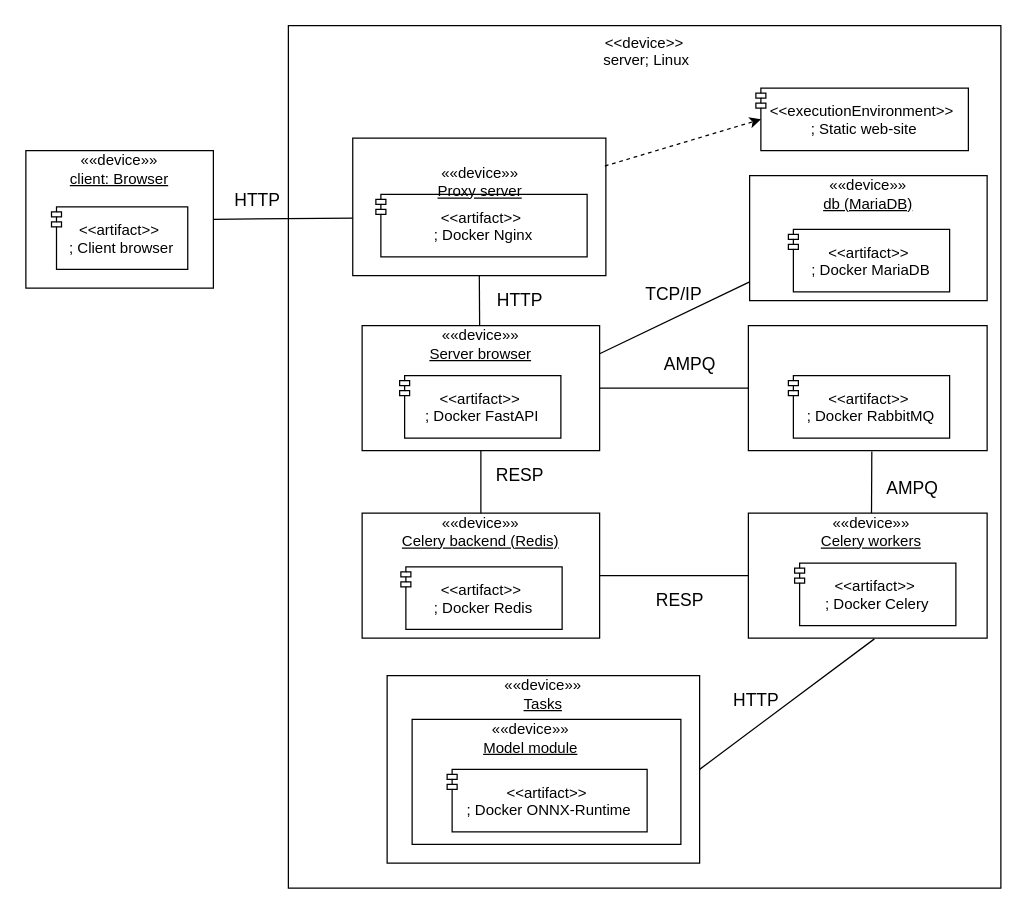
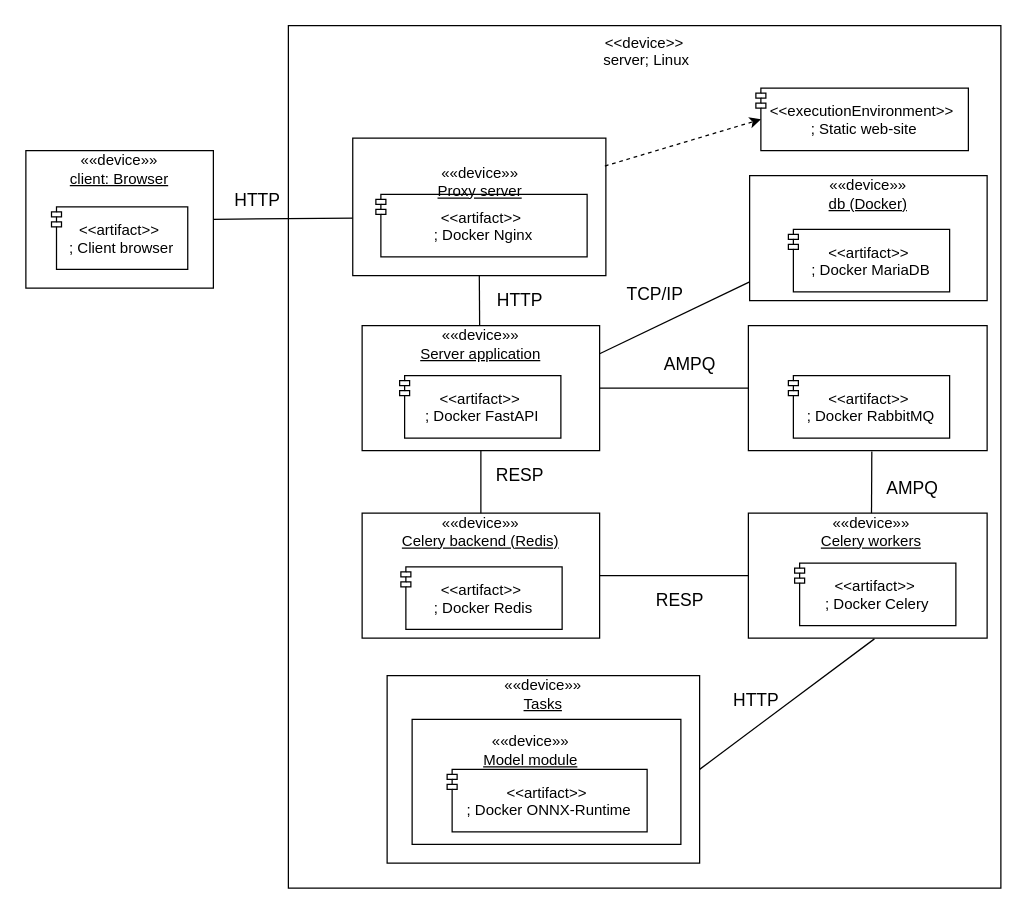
  <mxCell id="0" />
  <mxCell id="1" parent="0" />
  <mxCell id="2" value="" style="rounded=0;whiteSpace=wrap;html=1;" parent="1" vertex="1"><mxGeometry x="20" y="120" width="150" height="110" as="geometry" /></mxCell>
  <mxCell id="3" value="" style="rounded=0;whiteSpace=wrap;html=1;" parent="1" vertex="1"><mxGeometry x="230" y="20" width="570" height="690" as="geometry" /></mxCell>
  <mxCell id="4" value="" style="rounded=0;whiteSpace=wrap;html=1;" parent="1" vertex="1"><mxGeometry x="309" y="540" width="250" height="150" as="geometry" /></mxCell>
  <mxCell id="5" value="&lt;span&gt;««&lt;/span&gt;&lt;span&gt;device»&lt;/span&gt;&lt;span&gt;»&lt;/span&gt;&lt;br&gt;&lt;u&gt;client: Browser&lt;/u&gt;" style="text;html=1;strokeColor=none;fillColor=none;align=center;verticalAlign=middle;whiteSpace=wrap;rounded=0;" parent="1" vertex="1"><mxGeometry x="20" y="120" width="150" height="30" as="geometry" /></mxCell>
  <mxCell id="6" value="&lt;p style=&quot;line-height: 100%&quot;&gt;&lt;br&gt;&lt;/p&gt;" style="html=1;dropTarget=0;align=center;" parent="1" vertex="1"><mxGeometry x="289" y="260" width="190" height="100" as="geometry" /></mxCell>
  <mxCell id="7" value="&lt;&lt;artifact&gt;&gt;&#10; ; Docker FastAPI" style="shape=module;jettyWidth=8;jettyHeight=4;fontStyle=0" parent="6" vertex="1"><mxGeometry x="1" width="129" height="50" relative="1" as="geometry"><mxPoint x="-160" y="40" as="offset" /></mxGeometry></mxCell>
- <mxCell id="8" value="&lt;span&gt;««&lt;/span&gt;&lt;span&gt;device»&lt;/span&gt;&lt;span&gt;»&lt;/span&gt;&lt;br&gt;&lt;u&gt;Server browser&lt;/u&gt;" style="text;html=1;strokeColor=none;fillColor=none;align=center;verticalAlign=middle;whiteSpace=wrap;rounded=0;" parent="1" vertex="1"><mxGeometry x="289" y="260" width="190" height="30" as="geometry" /></mxCell>
+ <mxCell id="8" value="&lt;span&gt;««&lt;/span&gt;&lt;span&gt;device»&lt;/span&gt;&lt;span&gt;»&lt;/span&gt;&lt;br&gt;&lt;u&gt;Server application&lt;/u&gt;" style="text;html=1;strokeColor=none;fillColor=none;align=center;verticalAlign=middle;whiteSpace=wrap;rounded=0;" parent="1" vertex="1"><mxGeometry x="289" y="260" width="190" height="30" as="geometry" /></mxCell>
  <mxCell id="9" value="&lt;p style=&quot;line-height: 100%&quot;&gt;&lt;br&gt;&lt;/p&gt;" style="html=1;dropTarget=0;align=center;" parent="1" vertex="1"><mxGeometry x="598" y="410" width="191" height="100" as="geometry" /></mxCell>
  <mxCell id="10" value="&lt;&lt;artifact&gt;&gt;&#10; ; Docker Celery" style="shape=module;jettyWidth=8;jettyHeight=4;fontStyle=0" parent="9" vertex="1"><mxGeometry x="1" width="129" height="50" relative="1" as="geometry"><mxPoint x="-154" y="40" as="offset" /></mxGeometry></mxCell>
  <mxCell id="11" value="&lt;span&gt;««&lt;/span&gt;&lt;span&gt;device»&lt;/span&gt;&lt;span&gt;»&lt;/span&gt;&lt;br&gt;&lt;u&gt;Celery workers&lt;/u&gt;" style="text;html=1;strokeColor=none;fillColor=none;align=center;verticalAlign=middle;whiteSpace=wrap;rounded=0;" parent="1" vertex="1"><mxGeometry x="604" y="410" width="185" height="30" as="geometry" /></mxCell>
  <mxCell id="12" value="&lt;p style=&quot;line-height: 100%&quot;&gt;&lt;br&gt;&lt;/p&gt;" style="html=1;dropTarget=0;align=center;" parent="1" vertex="1"><mxGeometry x="289" y="410" width="190" height="100" as="geometry" /></mxCell>
  <mxCell id="13" value="&lt;&lt;artifact&gt;&gt;&#10; ; Docker Redis" style="shape=module;jettyWidth=8;jettyHeight=4;fontStyle=0" parent="12" vertex="1"><mxGeometry x="1" width="129" height="50" relative="1" as="geometry"><mxPoint x="-159" y="43" as="offset" /></mxGeometry></mxCell>
  <mxCell id="14" value="&lt;span&gt;««&lt;/span&gt;&lt;span&gt;device»&lt;/span&gt;&lt;span&gt;»&lt;/span&gt;&lt;br&gt;&lt;u&gt;Celery backend (Redis)&lt;/u&gt;" style="text;html=1;strokeColor=none;fillColor=none;align=center;verticalAlign=middle;whiteSpace=wrap;rounded=0;" parent="1" vertex="1"><mxGeometry x="289" y="410" width="190" height="30" as="geometry" /></mxCell>
  <mxCell id="15" value="&lt;p style=&quot;line-height: 100%&quot;&gt;&lt;br&gt;&lt;/p&gt;" style="html=1;dropTarget=0;align=center;" parent="1" vertex="1"><mxGeometry x="598" y="260" width="191" height="100" as="geometry" /></mxCell>
  <mxCell id="16" value="&lt;&lt;artifact&gt;&gt;&#10; ; Docker RabbitMQ" style="shape=module;jettyWidth=8;jettyHeight=4;fontStyle=0" parent="15" vertex="1"><mxGeometry x="1" width="129" height="50" relative="1" as="geometry"><mxPoint x="-159" y="40" as="offset" /></mxGeometry></mxCell>
  <mxCell id="17" value="" style="endArrow=none;html=1;exitX=1;exitY=0.5;exitDx=0;exitDy=0;entryX=0;entryY=0.5;entryDx=0;entryDy=0;endFill=0;" parent="1" source="6" target="15" edge="1"><mxGeometry width="50" height="50" relative="1" as="geometry"><mxPoint x="499" y="190" as="sourcePoint" /><mxPoint x="549" y="140" as="targetPoint" /></mxGeometry></mxCell>
  <mxCell id="18" value="AMPQ" style="edgeLabel;html=1;align=center;verticalAlign=middle;resizable=0;points=[];fontSize=14;" parent="17" vertex="1" connectable="0"><mxGeometry x="0.567" y="-1" relative="1" as="geometry"><mxPoint x="-22" y="-21" as="offset" /></mxGeometry></mxCell>
  <mxCell id="19" value="" style="endArrow=none;html=1;startArrow=none;startFill=0;entryX=0.004;entryY=0.581;entryDx=0;entryDy=0;entryPerimeter=0;endFill=0;exitX=1;exitY=0.5;exitDx=0;exitDy=0;" parent="1" source="2" target="38" edge="1"><mxGeometry width="50" height="50" relative="1" as="geometry"><mxPoint x="160" y="154" as="sourcePoint" /><mxPoint x="220" y="155" as="targetPoint" /></mxGeometry></mxCell>
  <mxCell id="20" value="" style="endArrow=none;html=1;exitX=0.5;exitY=1;exitDx=0;exitDy=0;entryX=0.5;entryY=0;entryDx=0;entryDy=0;endFill=0;" parent="1" source="6" target="14" edge="1"><mxGeometry width="50" height="50" relative="1" as="geometry"><mxPoint x="259" y="470" as="sourcePoint" /><mxPoint x="309" y="420" as="targetPoint" /></mxGeometry></mxCell>
  <mxCell id="21" value="RESP" style="edgeLabel;html=1;align=center;verticalAlign=middle;resizable=0;points=[];fontSize=14;" parent="20" vertex="1" connectable="0"><mxGeometry x="-0.546" relative="1" as="geometry"><mxPoint x="30" y="8" as="offset" /></mxGeometry></mxCell>
  <mxCell id="22" value="" style="endArrow=none;html=1;exitX=0.517;exitY=1.007;exitDx=0;exitDy=0;entryX=0.5;entryY=0;entryDx=0;entryDy=0;exitPerimeter=0;endFill=0;" parent="1" source="15" target="11" edge="1"><mxGeometry width="50" height="50" relative="1" as="geometry"><mxPoint x="918" y="440" as="sourcePoint" /><mxPoint x="968" y="390" as="targetPoint" /></mxGeometry></mxCell>
  <mxCell id="23" value="" style="endArrow=none;html=1;entryX=1;entryY=0.5;entryDx=0;entryDy=0;exitX=0;exitY=0.5;exitDx=0;exitDy=0;endFill=0;" parent="1" source="9" target="12" edge="1"><mxGeometry width="50" height="50" relative="1" as="geometry"><mxPoint x="479" y="640" as="sourcePoint" /><mxPoint x="529" y="590" as="targetPoint" /></mxGeometry></mxCell>
  <mxCell id="24" value="&lt;p style=&quot;line-height: 100%&quot;&gt;&lt;br&gt;&lt;/p&gt;" style="html=1;dropTarget=0;align=center;" parent="1" vertex="1"><mxGeometry x="329" y="575" width="215" height="100" as="geometry" /></mxCell>
  <mxCell id="25" value="&lt;&lt;artifact&gt;&gt;&#10; ; Docker ONNX-Runtime" style="shape=module;jettyWidth=8;jettyHeight=4;fontStyle=0" parent="24" vertex="1"><mxGeometry x="1" width="160" height="50" relative="1" as="geometry"><mxPoint x="-187" y="40" as="offset" /></mxGeometry></mxCell>
- <mxCell id="26" value="&lt;span&gt;««&lt;/span&gt;&lt;span&gt;device»&lt;/span&gt;&lt;span&gt;»&lt;/span&gt;&lt;br&gt;&lt;u&gt;Model module&lt;/u&gt;" style="text;html=1;strokeColor=none;fillColor=none;align=center;verticalAlign=middle;whiteSpace=wrap;rounded=0;" parent="1" vertex="1"><mxGeometry x="359" y="575" width="130" height="30" as="geometry" /></mxCell>
+ <mxCell id="26" value="&lt;span&gt;««&lt;/span&gt;&lt;span&gt;device»&lt;/span&gt;&lt;span&gt;»&lt;/span&gt;&lt;br&gt;&lt;u&gt;Model module&lt;/u&gt;" style="text;html=1;strokeColor=none;fillColor=none;align=center;verticalAlign=middle;whiteSpace=wrap;rounded=0;" parent="1" vertex="1"><mxGeometry x="359" y="585" width="130" height="30" as="geometry" /></mxCell>
  <mxCell id="27" value="««device»»&lt;br&gt;&lt;u&gt;Tasks&lt;/u&gt;" style="text;html=1;strokeColor=none;fillColor=none;align=center;verticalAlign=middle;whiteSpace=wrap;rounded=0;dashed=1;" parent="1" vertex="1"><mxGeometry x="309" y="540" width="250" height="30" as="geometry" /></mxCell>
  <mxCell id="28" value="RESP" style="edgeLabel;html=1;align=center;verticalAlign=middle;resizable=0;points=[];fontSize=14;" parent="1" vertex="1" connectable="0"><mxGeometry x="429" y="400" as="geometry"><mxPoint x="113" y="79" as="offset" /></mxGeometry></mxCell>
  <mxCell id="29" value="" style="endArrow=none;html=1;rounded=0;fontSize=14;exitX=0.528;exitY=1.006;exitDx=0;exitDy=0;exitPerimeter=0;startArrow=none;startFill=0;endFill=0;entryX=1;entryY=0.5;entryDx=0;entryDy=0;" parent="1" source="9" target="4" edge="1"><mxGeometry width="50" height="50" relative="1" as="geometry"><mxPoint x="839" y="590" as="sourcePoint" /><mxPoint x="889" y="540" as="targetPoint" /></mxGeometry></mxCell>
  <mxCell id="30" value="HTTP" style="text;html=1;align=center;verticalAlign=middle;resizable=0;points=[];autosize=1;strokeColor=none;fillColor=none;fontSize=14;" parent="1" vertex="1"><mxGeometry x="579" y="550" width="50" height="20" as="geometry" /></mxCell>
  <mxCell id="31" value="HTTP" style="text;html=1;align=center;verticalAlign=middle;resizable=0;points=[];autosize=1;strokeColor=none;fillColor=none;fontSize=14;" parent="1" vertex="1"><mxGeometry x="180" y="150" width="50" height="20" as="geometry" /></mxCell>
  <mxCell id="32" value="&lt;span style=&quot;background-color: rgb(255 , 255 , 255)&quot;&gt;AMPQ&lt;/span&gt;" style="text;html=1;align=center;verticalAlign=middle;resizable=0;points=[];autosize=1;strokeColor=none;fillColor=none;fontSize=14;" parent="1" vertex="1"><mxGeometry x="699" y="380" width="60" height="20" as="geometry" /></mxCell>
  <mxCell id="33" value="&lt;p style=&quot;line-height: 100%&quot;&gt;&lt;br&gt;&lt;/p&gt;" style="html=1;dropTarget=0;align=center;" vertex="1" parent="1"><mxGeometry x="599" y="140" width="190" height="100" as="geometry" /></mxCell>
  <mxCell id="34" value="&lt;&lt;artifact&gt;&gt;&#10; ; Docker MariaDB" style="shape=module;jettyWidth=8;jettyHeight=4;fontStyle=0" vertex="1" parent="33"><mxGeometry x="1" width="129" height="50" relative="1" as="geometry"><mxPoint x="-159" y="43" as="offset" /></mxGeometry></mxCell>
- <mxCell id="35" value="&lt;span&gt;««&lt;/span&gt;&lt;span&gt;device»&lt;/span&gt;&lt;span&gt;»&lt;/span&gt;&lt;br&gt;&lt;u&gt;db (MariaDB)&lt;/u&gt;" style="text;html=1;strokeColor=none;fillColor=none;align=center;verticalAlign=middle;whiteSpace=wrap;rounded=0;" vertex="1" parent="1"><mxGeometry x="599" y="140" width="190" height="30" as="geometry" /></mxCell>
+ <mxCell id="35" value="&lt;span&gt;««&lt;/span&gt;&lt;span&gt;device»&lt;/span&gt;&lt;span&gt;»&lt;/span&gt;&lt;br&gt;&lt;u&gt;db (Docker)&lt;/u&gt;" style="text;html=1;strokeColor=none;fillColor=none;align=center;verticalAlign=middle;whiteSpace=wrap;rounded=0;" vertex="1" parent="1"><mxGeometry x="599" y="140" width="190" height="30" as="geometry" /></mxCell>
  <mxCell id="36" value="" style="endArrow=none;html=1;exitX=1;exitY=0.75;exitDx=0;exitDy=0;entryX=0;entryY=0.85;entryDx=0;entryDy=0;entryPerimeter=0;endFill=0;" edge="1" parent="1" source="8" target="33"><mxGeometry width="50" height="50" relative="1" as="geometry"><mxPoint x="395" y="400" as="sourcePoint" /><mxPoint x="395" y="490" as="targetPoint" /></mxGeometry></mxCell>
- <mxCell id="37" value="TCP/IP" style="text;whiteSpace=wrap;html=1;fontSize=14;" vertex="1" parent="1"><mxGeometry x="514" y="220" width="60" height="30" as="geometry" /></mxCell>
+ <mxCell id="37" value="TCP/IP" style="text;whiteSpace=wrap;html=1;fontSize=14;" vertex="1" parent="1"><mxGeometry x="499" y="220" width="60" height="30" as="geometry" /></mxCell>
  <mxCell id="38" value="&lt;p style=&quot;line-height: 100%&quot;&gt;&lt;br&gt;&lt;/p&gt;" style="html=1;dropTarget=0;align=center;" vertex="1" parent="1"><mxGeometry x="281.5" y="110" width="202.5" height="110" as="geometry" /></mxCell>
  <mxCell id="39" value="&lt;&lt;artifact&gt;&gt;&#10; ; Docker Nginx" style="shape=module;jettyWidth=8;jettyHeight=4;fontStyle=0" vertex="1" parent="38"><mxGeometry x="1" width="169" height="50" relative="1" as="geometry"><mxPoint x="-184" y="45" as="offset" /></mxGeometry></mxCell>
  <mxCell id="40" value="&lt;span&gt;««&lt;/span&gt;&lt;span&gt;device»&lt;/span&gt;&lt;span&gt;»&lt;/span&gt;&lt;br&gt;&lt;u&gt;Proxy server&lt;/u&gt;" style="text;html=1;strokeColor=none;fillColor=none;align=center;verticalAlign=middle;whiteSpace=wrap;rounded=0;" vertex="1" parent="1"><mxGeometry x="286.5" y="130" width="192.5" height="30" as="geometry" /></mxCell>
  <mxCell id="41" value="&lt;&lt;executionEnvironment&gt;&gt;&#10; ; Static web-site" style="shape=module;jettyWidth=8;jettyHeight=4;fontStyle=0" vertex="1" parent="1"><mxGeometry x="604" y="70" width="170" height="50" as="geometry" /></mxCell>
  <mxCell id="42" value="" style="endArrow=none;html=1;rounded=0;entryX=0.5;entryY=1;entryDx=0;entryDy=0;startArrow=none;startFill=0;endFill=0;" edge="1" parent="1" target="38"><mxGeometry width="50" height="50" relative="1" as="geometry"><mxPoint x="383" y="260" as="sourcePoint" /><mxPoint x="230" y="290" as="targetPoint" /></mxGeometry></mxCell>
  <mxCell id="43" value="HTTP" style="text;html=1;align=center;verticalAlign=middle;resizable=0;points=[];autosize=1;strokeColor=none;fillColor=none;fontSize=14;" vertex="1" parent="1"><mxGeometry x="390" y="230" width="50" height="20" as="geometry" /></mxCell>
  <mxCell id="44" value="" style="endArrow=classic;html=1;rounded=0;entryX=0;entryY=0.5;entryDx=4;entryDy=0;entryPerimeter=0;exitX=0.996;exitY=0.203;exitDx=0;exitDy=0;exitPerimeter=0;dashed=1;" edge="1" parent="1" source="38" target="41"><mxGeometry width="50" height="50" relative="1" as="geometry"><mxPoint x="70" y="350" as="sourcePoint" /><mxPoint x="120" y="300" as="targetPoint" /></mxGeometry></mxCell>
  <mxCell id="45" value="&lt;span style=&quot;color: rgb(0, 0, 0); font-family: helvetica; font-size: 12px; font-style: normal; font-weight: 400; letter-spacing: normal; text-indent: 0px; text-transform: none; word-spacing: 0px; display: inline; float: none;&quot;&gt;&amp;lt;&amp;lt;device&amp;gt;&amp;gt;&lt;/span&gt;&lt;br style=&quot;padding: 0px; margin: 0px; color: rgb(0, 0, 0); font-family: helvetica; font-size: 12px; font-style: normal; font-weight: 400; letter-spacing: normal; text-indent: 0px; text-transform: none; word-spacing: 0px;&quot;&gt;&lt;span style=&quot;color: rgb(0, 0, 0); font-family: helvetica; font-size: 12px; font-style: normal; font-weight: 400; letter-spacing: normal; text-indent: 0px; text-transform: none; word-spacing: 0px; display: inline; float: none;&quot;&gt;&amp;nbsp;server;&amp;nbsp;Linux&lt;/span&gt;" style="text;whiteSpace=wrap;html=1;align=center;labelBackgroundColor=default;" vertex="1" parent="1"><mxGeometry x="230" y="20" width="570" height="40" as="geometry" /></mxCell>
  <mxCell id="46" value="&lt;&lt;artifact&gt;&gt;&#10; ; Client browser" style="shape=module;jettyWidth=8;jettyHeight=4;fontStyle=0" vertex="1" parent="1"><mxGeometry x="40.5" y="165" width="109" height="50" as="geometry" /></mxCell>
